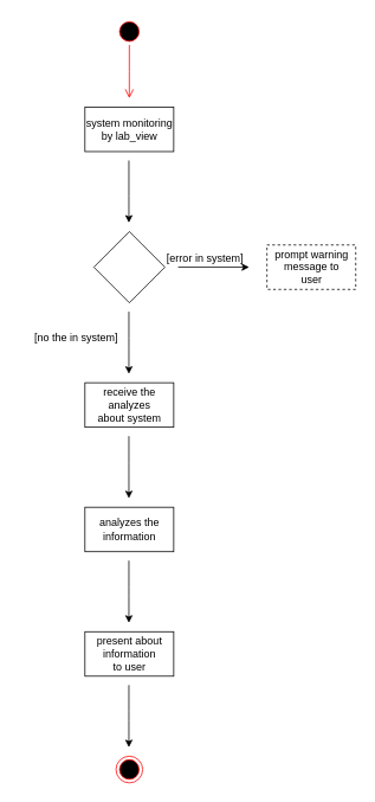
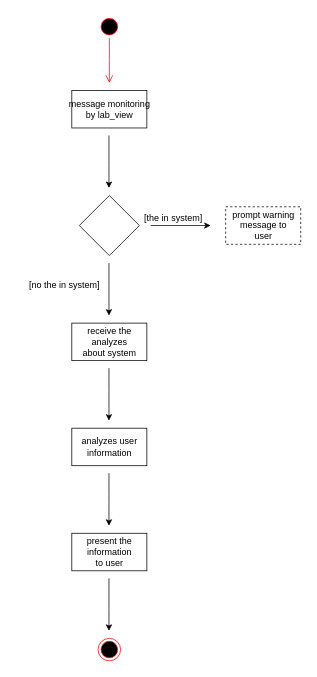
  <mxCell id="0" />
  <mxCell id="1" parent="0" />
  <mxCell id="2" value="" style="ellipse;html=1;shape=startState;fillColor=#000000;strokeColor=#ff0000;" vertex="1" parent="1"><mxGeometry x="130" y="20" width="30" height="30" as="geometry" /></mxCell>
  <mxCell id="3" value="" style="edgeStyle=orthogonalEdgeStyle;html=1;verticalAlign=bottom;endArrow=open;endSize=8;strokeColor=#ff0000;rounded=0;" edge="1" source="2" parent="1"><mxGeometry relative="1" as="geometry"><mxPoint x="145" y="110" as="targetPoint" /></mxGeometry></mxCell>
- <mxCell id="4" value="system monitoring&lt;br&gt;by lab_view" style="html=1;dashed=0;whitespace=wrap;" vertex="1" parent="1"><mxGeometry x="95" y="120" width="100" height="50" as="geometry" /></mxCell>
+ <mxCell id="4" value="message monitoring&lt;br&gt;by lab_view" style="html=1;dashed=0;whitespace=wrap;" vertex="1" parent="1"><mxGeometry x="95" y="120" width="100" height="50" as="geometry" /></mxCell>
  <mxCell id="5" value="" style="endArrow=classic;html=1;rounded=0;" edge="1" parent="1"><mxGeometry width="50" height="50" relative="1" as="geometry"><mxPoint x="144.5" y="180" as="sourcePoint" /><mxPoint x="144.5" y="250" as="targetPoint" /><Array as="points"><mxPoint x="144.5" y="210" /><mxPoint x="144.5" y="220" /></Array></mxGeometry></mxCell>
  <mxCell id="6" value="" style="rhombus;whiteSpace=wrap;html=1;" vertex="1" parent="1"><mxGeometry x="105" y="260" width="80" height="80" as="geometry" /></mxCell>
  <mxCell id="7" value="" style="endArrow=classic;html=1;rounded=0;" edge="1" parent="1"><mxGeometry width="50" height="50" relative="1" as="geometry"><mxPoint x="200" y="300" as="sourcePoint" /><mxPoint x="280" y="300" as="targetPoint" /></mxGeometry></mxCell>
- <mxCell id="8" value="[error in system]" style="text;html=1;align=center;verticalAlign=middle;resizable=0;points=[];autosize=1;strokeColor=none;fillColor=none;" vertex="1" parent="1"><mxGeometry x="175" y="275" width="110" height="30" as="geometry" /></mxCell>
+ <mxCell id="8" value="[the in system]" style="text;html=1;align=center;verticalAlign=middle;resizable=0;points=[];autosize=1;strokeColor=none;fillColor=none;" vertex="1" parent="1"><mxGeometry x="175" y="275" width="110" height="30" as="geometry" /></mxCell>
  <mxCell id="9" value="prompt warning&lt;br&gt;message to&lt;br&gt;user" style="html=1;dashed=1;whitespace=wrap;" vertex="1" parent="1"><mxGeometry x="300" y="275" width="100" height="50" as="geometry" /></mxCell>
  <mxCell id="10" value="" style="endArrow=classic;html=1;rounded=0;" edge="1" parent="1"><mxGeometry width="50" height="50" relative="1" as="geometry"><mxPoint x="144.5" y="350" as="sourcePoint" /><mxPoint x="144.5" y="420" as="targetPoint" /><Array as="points"><mxPoint x="144.5" y="380" /><mxPoint x="144.5" y="390" /></Array></mxGeometry></mxCell>
  <mxCell id="11" value="receive the&lt;br&gt;analyzes&lt;br&gt;about system&lt;br&gt;" style="html=1;dashed=0;whitespace=wrap;" vertex="1" parent="1"><mxGeometry x="95" y="430" width="100" height="50" as="geometry" /></mxCell>
  <mxCell id="12" value="[no the in system]" style="text;html=1;align=center;verticalAlign=middle;resizable=0;points=[];autosize=1;strokeColor=none;fillColor=none;" vertex="1" parent="1"><mxGeometry x="20" y="365" width="130" height="30" as="geometry" /></mxCell>
  <mxCell id="13" value="" style="endArrow=classic;html=1;rounded=0;" edge="1" parent="1"><mxGeometry width="50" height="50" relative="1" as="geometry"><mxPoint x="144.5" y="490" as="sourcePoint" /><mxPoint x="144.5" y="560" as="targetPoint" /><Array as="points"><mxPoint x="144.5" y="520" /><mxPoint x="144.5" y="530" /></Array></mxGeometry></mxCell>
- <mxCell id="14" value="analyzes the&lt;br&gt;information" style="html=1;dashed=0;whitespace=wrap;" vertex="1" parent="1"><mxGeometry x="95" y="570" width="100" height="50" as="geometry" /></mxCell>
+ <mxCell id="14" value="analyzes user&lt;br&gt;information" style="html=1;dashed=0;whitespace=wrap;" vertex="1" parent="1"><mxGeometry x="95" y="570" width="100" height="50" as="geometry" /></mxCell>
  <mxCell id="15" value="" style="endArrow=classic;html=1;rounded=0;" edge="1" parent="1"><mxGeometry width="50" height="50" relative="1" as="geometry"><mxPoint x="144.5" y="630" as="sourcePoint" /><mxPoint x="144.5" y="700" as="targetPoint" /><Array as="points"><mxPoint x="144.5" y="660" /><mxPoint x="144.5" y="670" /></Array></mxGeometry></mxCell>
- <mxCell id="16" value="present about&lt;br&gt;information&lt;br&gt;to user" style="html=1;dashed=0;whitespace=wrap;" vertex="1" parent="1"><mxGeometry x="95" y="710" width="100" height="50" as="geometry" /></mxCell>
+ <mxCell id="16" value="present the&lt;br&gt;information&lt;br&gt;to user" style="html=1;dashed=0;whitespace=wrap;" vertex="1" parent="1"><mxGeometry x="95" y="710" width="100" height="50" as="geometry" /></mxCell>
  <mxCell id="17" value="" style="endArrow=classic;html=1;rounded=0;" edge="1" parent="1"><mxGeometry width="50" height="50" relative="1" as="geometry"><mxPoint x="144.5" y="770" as="sourcePoint" /><mxPoint x="144.5" y="840" as="targetPoint" /><Array as="points"><mxPoint x="144.5" y="800" /><mxPoint x="144.5" y="810" /></Array></mxGeometry></mxCell>
  <mxCell id="18" value="" style="ellipse;html=1;shape=endState;fillColor=#000000;strokeColor=#ff0000;" vertex="1" parent="1"><mxGeometry x="130" y="850" width="30" height="30" as="geometry" /></mxCell>
